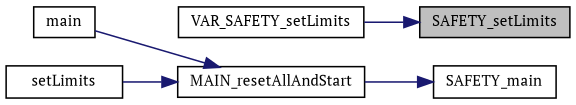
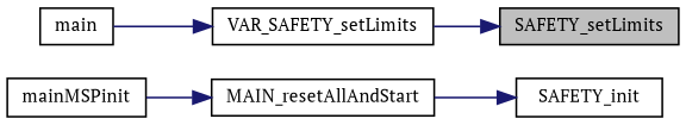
  digraph {
    fontname="PT Serif"
    rankdir=RL
    node [color=black fillcolor=white fontname="PT Serif" fontsize=10 shape=record style=filled]
    edge [color=midnightblue dir=back fontname="PT Serif" fontsize=10 labelfontname=Helvetica labelfontsize=10 style=solid]
    n1 [fillcolor=grey75 fontcolor=black height=0.2 label=SAFETY_setLimits width=0.4]
    n2 [height=0.2 label=VAR_SAFETY_setLimits width=0.4]
-   n3 [height=0.2 label=SAFETY_main width=0.4]
+   n3 [height=0.2 label=SAFETY_init width=0.4]
    n4 [height=0.2 label=MAIN_resetAllAndStart width=0.4]
    n5 [height=0.2 label=main width=0.4]
-   n6 [height=0.2 label=setLimits width=0.4]
+   n6 [height=0.2 label=mainMSPinit width=0.4]
    n1 -> n2
    n3 -> n4
-   n4 -> n5
+   n2 -> n5
    n4 -> n6
  }
